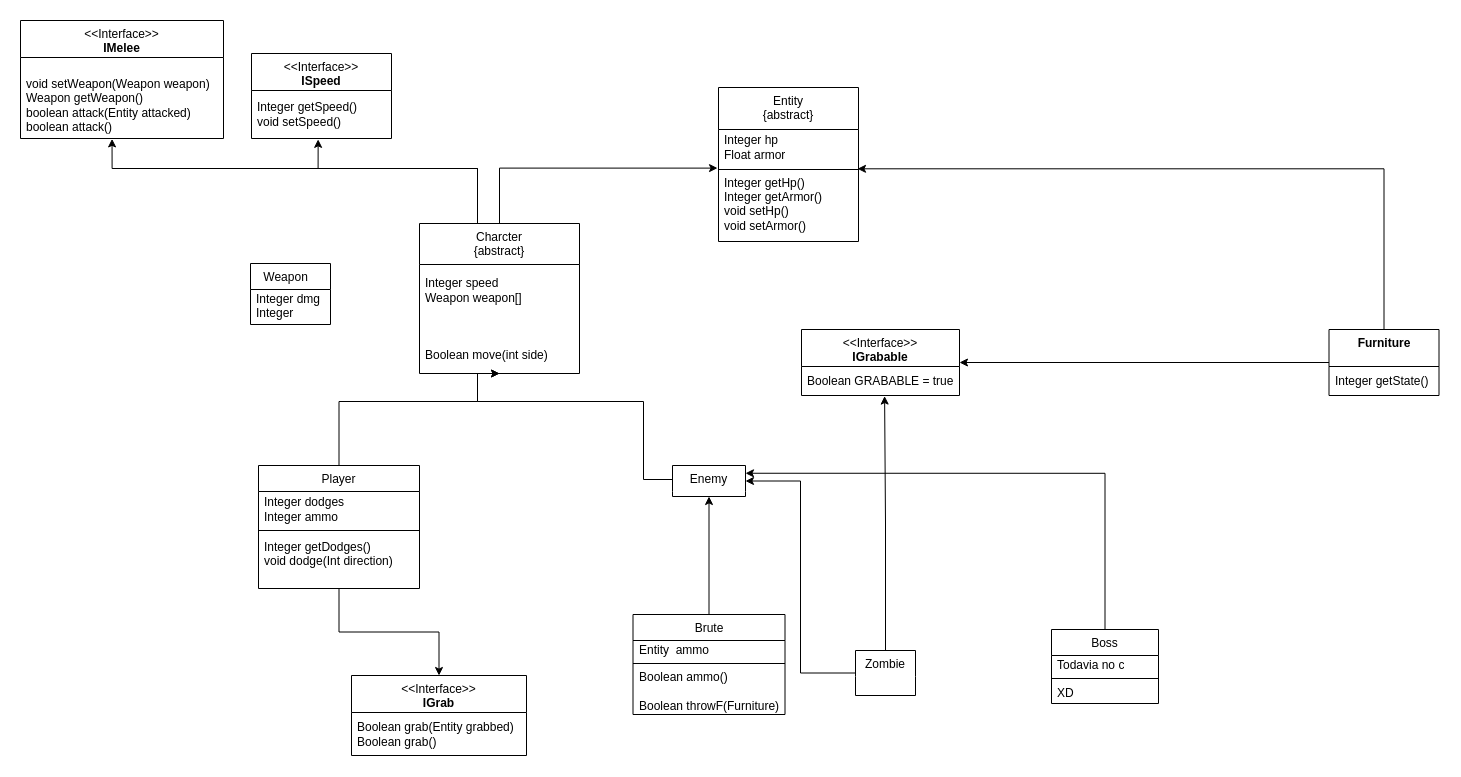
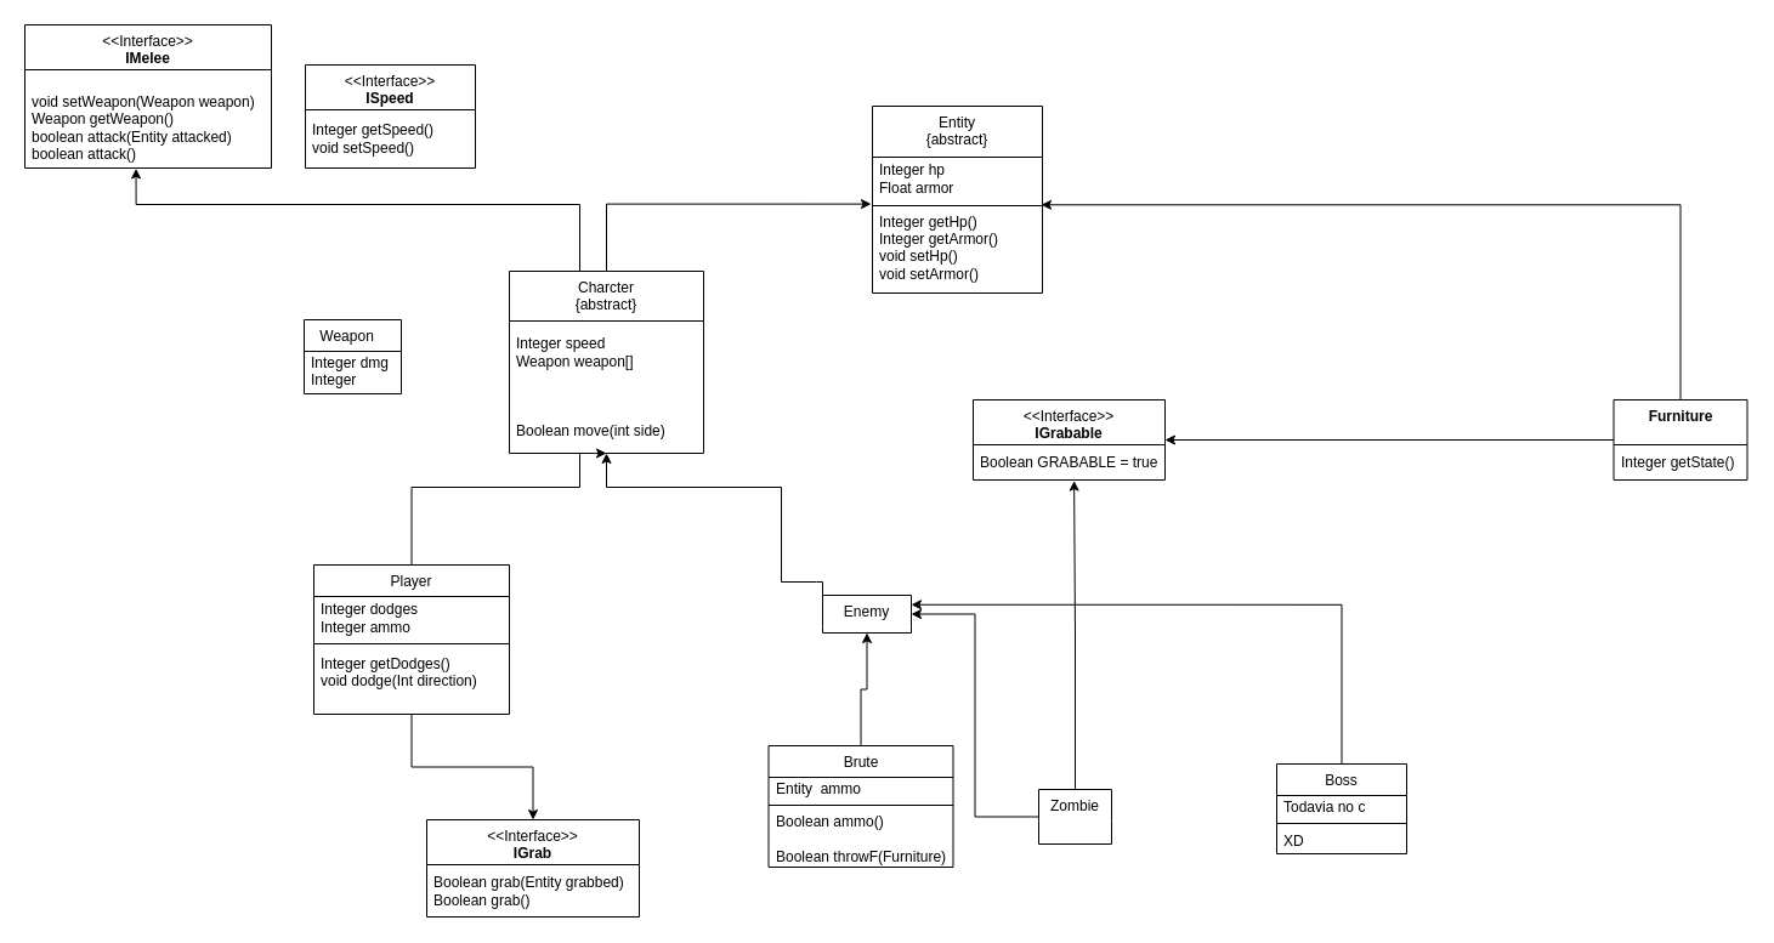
  <mxCell id="0" />
  <mxCell id="1" parent="0" />
  <mxCell id="2" value="&lt;div&gt;Entity&lt;/div&gt;&lt;div&gt;{abstract}&lt;/div&gt;" style="swimlane;fontStyle=0;align=center;verticalAlign=top;childLayout=stackLayout;horizontal=1;startSize=42;horizontalStack=0;resizeParent=1;resizeParentMax=0;resizeLast=0;collapsible=0;marginBottom=0;html=1;whiteSpace=wrap;" parent="1" vertex="1"><mxGeometry x="718" y="87" width="140" height="154" as="geometry" /></mxCell>
  <mxCell id="3" value="Integer hp&lt;div&gt;Float armor&lt;/div&gt;" style="text;html=1;strokeColor=none;fillColor=none;align=left;verticalAlign=middle;spacingLeft=4;spacingRight=4;overflow=hidden;rotatable=0;points=[[0,0.5],[1,0.5]];portConstraint=eastwest;whiteSpace=wrap;" parent="2" vertex="1"><mxGeometry y="42" width="140" height="36" as="geometry" /></mxCell>
  <mxCell id="4" value="" style="line;strokeWidth=1;fillColor=none;align=left;verticalAlign=middle;spacingTop=-1;spacingLeft=3;spacingRight=3;rotatable=0;labelPosition=right;points=[];portConstraint=eastwest;" parent="2" vertex="1"><mxGeometry y="78" width="140" height="8" as="geometry" /></mxCell>
  <mxCell id="5" value="&lt;div&gt;Integer getHp()&lt;/div&gt;&lt;div&gt;Integer getArmor()&lt;div&gt;void setHp()&lt;div&gt;void setArmor()&lt;/div&gt;&lt;/div&gt;&lt;/div&gt;&lt;div&gt;&lt;br&gt;&lt;/div&gt;" style="text;html=1;strokeColor=none;fillColor=none;align=left;verticalAlign=middle;spacingLeft=4;spacingRight=4;overflow=hidden;rotatable=0;points=[[0,0.5],[1,0.5]];portConstraint=eastwest;whiteSpace=wrap;" parent="2" vertex="1"><mxGeometry y="86" width="140" height="68" as="geometry" /></mxCell>
- <mxCell id="6" style="edgeStyle=orthogonalEdgeStyle;rounded=0;orthogonalLoop=1;jettySize=auto;html=1;entryX=0.476;entryY=1.018;entryDx=0;entryDy=0;entryPerimeter=0;" parent="1" source="9" target="14" edge="1"><mxGeometry relative="1" as="geometry"><mxPoint x="240" y="379" as="targetPoint" /><Array as="points"><mxPoint x="477" y="168" /><mxPoint x="317" y="168" /></Array></mxGeometry></mxCell>
  <mxCell id="7" style="edgeStyle=orthogonalEdgeStyle;rounded=0;orthogonalLoop=1;jettySize=auto;html=1;entryX=0.451;entryY=1.005;entryDx=0;entryDy=0;entryPerimeter=0;" parent="1" source="9" target="16" edge="1"><mxGeometry relative="1" as="geometry"><Array as="points"><mxPoint x="477" y="168" /><mxPoint x="112" y="168" /></Array></mxGeometry></mxCell>
  <mxCell id="8" style="edgeStyle=orthogonalEdgeStyle;rounded=0;orthogonalLoop=1;jettySize=auto;html=1;entryX=-0.007;entryY=0.328;entryDx=0;entryDy=0;entryPerimeter=0;" parent="1" source="9" target="4" edge="1"><mxGeometry relative="1" as="geometry" /></mxCell>
  <mxCell id="9" value="&lt;div&gt;Charcter&lt;/div&gt;&lt;div&gt;{abstract}&lt;/div&gt;" style="swimlane;fontStyle=0;align=center;verticalAlign=top;childLayout=stackLayout;horizontal=1;startSize=41;horizontalStack=0;resizeParent=1;resizeParentMax=0;resizeLast=0;collapsible=0;marginBottom=0;html=1;whiteSpace=wrap;" parent="1" vertex="1"><mxGeometry x="419" y="223" width="160" height="150" as="geometry" /></mxCell>
  <mxCell id="10" value="&lt;div&gt;Integer speed&lt;/div&gt;&lt;div&gt;&lt;div&gt;Weapon weapon[]&lt;/div&gt;&lt;/div&gt;&lt;div&gt;&lt;br&gt;&lt;/div&gt;&lt;div&gt;&lt;br&gt;&lt;/div&gt;&lt;div&gt;&lt;br&gt;&lt;/div&gt;&lt;div&gt;Boolean move(int side)&lt;br&gt;&lt;/div&gt;" style="text;html=1;strokeColor=none;fillColor=none;align=left;verticalAlign=middle;spacingLeft=4;spacingRight=4;overflow=hidden;rotatable=0;points=[[0,0.5],[1,0.5]];portConstraint=eastwest;whiteSpace=wrap;" parent="9" vertex="1"><mxGeometry y="41" width="160" height="109" as="geometry" /></mxCell>
  <mxCell id="11" style="edgeStyle=orthogonalEdgeStyle;rounded=0;orthogonalLoop=1;jettySize=auto;html=1;entryX=0.993;entryY=0.414;entryDx=0;entryDy=0;entryPerimeter=0;exitX=0.5;exitY=0;exitDx=0;exitDy=0;" parent="1" source="42" target="4" edge="1"><mxGeometry relative="1" as="geometry"><mxPoint x="1385.529" y="347" as="sourcePoint" /></mxGeometry></mxCell>
  <mxCell id="12" style="edgeStyle=orthogonalEdgeStyle;rounded=0;orthogonalLoop=1;jettySize=auto;html=1;entryX=1;entryY=0.5;entryDx=0;entryDy=0;exitX=0;exitY=0.5;exitDx=0;exitDy=0;" parent="1" source="42" target="27" edge="1"><mxGeometry relative="1" as="geometry"><Array as="points" /><mxPoint x="1331" y="362" as="sourcePoint" /></mxGeometry></mxCell>
  <mxCell id="13" value="&amp;lt;&amp;lt;Interface&amp;gt;&amp;gt;&lt;br&gt;&lt;b&gt;ISpeed&lt;/b&gt;&lt;br&gt;" style="swimlane;fontStyle=0;align=center;verticalAlign=top;childLayout=stackLayout;horizontal=1;startSize=37;horizontalStack=0;resizeParent=1;resizeParentMax=0;resizeLast=0;collapsible=0;marginBottom=0;html=1;whiteSpace=wrap;" parent="1" vertex="1"><mxGeometry x="251" y="53" width="140" height="85" as="geometry" /></mxCell>
  <mxCell id="14" value="&lt;div&gt;Integer getSpeed()&lt;/div&gt;&lt;div&gt;&lt;div&gt;void setSpeed()&lt;/div&gt;&lt;/div&gt;" style="text;html=1;strokeColor=none;fillColor=none;align=left;verticalAlign=middle;spacingLeft=4;spacingRight=4;overflow=hidden;rotatable=0;points=[[0,0.5],[1,0.5]];portConstraint=eastwest;whiteSpace=wrap;" parent="13" vertex="1"><mxGeometry y="37" width="140" height="48" as="geometry" /></mxCell>
  <mxCell id="15" value="&amp;lt;&amp;lt;Interface&amp;gt;&amp;gt;&lt;br&gt;&lt;b&gt;IMelee&lt;/b&gt;" style="swimlane;fontStyle=0;align=center;verticalAlign=top;childLayout=stackLayout;horizontal=1;startSize=37;horizontalStack=0;resizeParent=1;resizeParentMax=0;resizeLast=0;collapsible=0;marginBottom=0;html=1;whiteSpace=wrap;" parent="1" vertex="1"><mxGeometry x="20" y="20" width="203" height="118" as="geometry" /></mxCell>
  <mxCell id="16" value="&lt;br&gt;&lt;div&gt;&lt;/div&gt;&lt;div&gt;void setWeapon(Weapon weapon)&lt;/div&gt;&lt;div&gt;&lt;div&gt;&lt;div&gt;Weapon getWeapon()&lt;/div&gt;&lt;/div&gt;&lt;/div&gt;&lt;div&gt;boolean attack(Entity attacked)&lt;/div&gt;&lt;div&gt;boolean attack()&lt;/div&gt;" style="text;html=1;strokeColor=none;fillColor=none;align=left;verticalAlign=middle;spacingLeft=4;spacingRight=4;overflow=hidden;rotatable=0;points=[[0,0.5],[1,0.5]];portConstraint=eastwest;whiteSpace=wrap;" parent="15" vertex="1"><mxGeometry y="37" width="203" height="81" as="geometry" /></mxCell>
  <mxCell id="17" style="edgeStyle=orthogonalEdgeStyle;rounded=0;orthogonalLoop=1;jettySize=auto;html=1;entryX=0.5;entryY=1;entryDx=0;entryDy=0;" parent="1" source="19" target="9" edge="1"><mxGeometry relative="1" as="geometry"><Array as="points"><mxPoint x="339" y="401" /><mxPoint x="477" y="401" /></Array></mxGeometry></mxCell>
  <mxCell id="18" style="edgeStyle=orthogonalEdgeStyle;rounded=0;orthogonalLoop=1;jettySize=auto;html=1;" parent="1" source="19" target="25" edge="1"><mxGeometry relative="1" as="geometry" /></mxCell>
  <mxCell id="19" value="Player" style="swimlane;fontStyle=0;align=center;verticalAlign=top;childLayout=stackLayout;horizontal=1;startSize=26;horizontalStack=0;resizeParent=1;resizeParentMax=0;resizeLast=0;collapsible=0;marginBottom=0;html=1;whiteSpace=wrap;" parent="1" vertex="1"><mxGeometry x="258" y="465" width="161" height="123" as="geometry" /></mxCell>
  <mxCell id="20" value="&lt;div&gt;Integer dodges&lt;/div&gt;&lt;div&gt;Integer ammo&lt;/div&gt;" style="text;html=1;strokeColor=none;fillColor=none;align=left;verticalAlign=middle;spacingLeft=4;spacingRight=4;overflow=hidden;rotatable=0;points=[[0,0.5],[1,0.5]];portConstraint=eastwest;whiteSpace=wrap;" parent="19" vertex="1"><mxGeometry y="26" width="161" height="35" as="geometry" /></mxCell>
  <mxCell id="21" value="" style="line;strokeWidth=1;fillColor=none;align=left;verticalAlign=middle;spacingTop=-1;spacingLeft=3;spacingRight=3;rotatable=0;labelPosition=right;points=[];portConstraint=eastwest;" parent="19" vertex="1"><mxGeometry y="61" width="161" height="8" as="geometry" /></mxCell>
  <mxCell id="22" value="&lt;div&gt;Integer getDodges()&lt;/div&gt;&lt;div&gt;void dodge(Int direction)&lt;/div&gt;&lt;div&gt;&lt;br&gt;&lt;/div&gt;" style="text;html=1;strokeColor=none;fillColor=none;align=left;verticalAlign=middle;spacingLeft=4;spacingRight=4;overflow=hidden;rotatable=0;points=[[0,0.5],[1,0.5]];portConstraint=eastwest;whiteSpace=wrap;" parent="19" vertex="1"><mxGeometry y="69" width="161" height="54" as="geometry" /></mxCell>
  <mxCell id="23" style="edgeStyle=orthogonalEdgeStyle;rounded=0;orthogonalLoop=1;jettySize=auto;html=1;entryX=0.5;entryY=1;entryDx=0;entryDy=0;exitX=0;exitY=0.5;exitDx=0;exitDy=0;" parent="1" source="24" target="9" edge="1"><mxGeometry relative="1" as="geometry"><Array as="points"><mxPoint x="672" y="479" /><mxPoint x="643" y="479" /><mxPoint x="643" y="401" /><mxPoint x="477" y="401" /></Array></mxGeometry></mxCell>
- <mxCell id="24" value="Enemy" style="swimlane;fontStyle=0;align=center;verticalAlign=top;childLayout=stackLayout;horizontal=1;startSize=26;horizontalStack=0;resizeParent=1;resizeParentMax=0;resizeLast=0;collapsible=0;marginBottom=0;html=1;whiteSpace=wrap;swimlaneLine=0;" parent="1" vertex="1"><mxGeometry x="672" y="465" width="73" height="31" as="geometry" /></mxCell>
+ <mxCell id="24" value="Enemy" style="swimlane;fontStyle=0;align=center;verticalAlign=top;childLayout=stackLayout;horizontal=1;startSize=26;horizontalStack=0;resizeParent=1;resizeParentMax=0;resizeLast=0;collapsible=0;marginBottom=0;html=1;whiteSpace=wrap;swimlaneLine=0;" parent="1" vertex="1"><mxGeometry x="677" y="490" width="73" height="31" as="geometry" /></mxCell>
  <mxCell id="25" value="&amp;lt;&amp;lt;Interface&amp;gt;&amp;gt;&lt;br&gt;&lt;b&gt;IGrab&lt;/b&gt;" style="swimlane;fontStyle=0;align=center;verticalAlign=top;childLayout=stackLayout;horizontal=1;startSize=37;horizontalStack=0;resizeParent=1;resizeParentMax=0;resizeLast=0;collapsible=0;marginBottom=0;html=1;whiteSpace=wrap;" parent="1" vertex="1"><mxGeometry x="351" y="675" width="175" height="80" as="geometry" /></mxCell>
  <mxCell id="26" value="&lt;div&gt;Boolean grab(Entity grabbed)&lt;/div&gt;&lt;div&gt;Boolean grab()&lt;br&gt;&lt;/div&gt;" style="text;html=1;strokeColor=none;fillColor=none;align=left;verticalAlign=middle;spacingLeft=4;spacingRight=4;overflow=hidden;rotatable=0;points=[[0,0.5],[1,0.5]];portConstraint=eastwest;whiteSpace=wrap;" parent="25" vertex="1"><mxGeometry y="37" width="175" height="43" as="geometry" /></mxCell>
  <mxCell id="27" value="&amp;lt;&amp;lt;Interface&amp;gt;&amp;gt;&lt;br&gt;&lt;b&gt;IGrabable&lt;/b&gt;" style="swimlane;fontStyle=0;align=center;verticalAlign=top;childLayout=stackLayout;horizontal=1;startSize=37;horizontalStack=0;resizeParent=1;resizeParentMax=0;resizeLast=0;collapsible=0;marginBottom=0;html=1;whiteSpace=wrap;" parent="1" vertex="1"><mxGeometry x="801" y="329" width="158" height="66" as="geometry" /></mxCell>
  <mxCell id="28" value="Boolean GRABABLE = true" style="text;html=1;strokeColor=none;fillColor=none;align=left;verticalAlign=middle;spacingLeft=4;spacingRight=4;overflow=hidden;rotatable=0;points=[[0,0.5],[1,0.5]];portConstraint=eastwest;whiteSpace=wrap;" parent="27" vertex="1"><mxGeometry y="37" width="158" height="29" as="geometry" /></mxCell>
  <mxCell id="29" style="edgeStyle=orthogonalEdgeStyle;rounded=0;orthogonalLoop=1;jettySize=auto;html=1;entryX=1;entryY=0.5;entryDx=0;entryDy=0;" parent="1" source="31" target="24" edge="1"><mxGeometry relative="1" as="geometry" /></mxCell>
  <mxCell id="30" style="edgeStyle=orthogonalEdgeStyle;rounded=0;orthogonalLoop=1;jettySize=auto;html=1;entryX=0.526;entryY=1.02;entryDx=0;entryDy=0;entryPerimeter=0;" parent="1" source="31" target="28" edge="1"><mxGeometry relative="1" as="geometry" /></mxCell>
  <mxCell id="31" value="Zombie" style="swimlane;fontStyle=0;align=center;verticalAlign=top;childLayout=stackLayout;horizontal=1;startSize=26;horizontalStack=0;resizeParent=1;resizeParentMax=0;resizeLast=0;collapsible=0;marginBottom=0;html=1;whiteSpace=wrap;swimlaneLine=0;" parent="1" vertex="1"><mxGeometry x="855" y="650" width="60" height="45" as="geometry" /></mxCell>
  <mxCell id="32" style="edgeStyle=orthogonalEdgeStyle;rounded=0;orthogonalLoop=1;jettySize=auto;html=1;entryX=0.5;entryY=1;entryDx=0;entryDy=0;" parent="1" source="33" target="24" edge="1"><mxGeometry relative="1" as="geometry" /></mxCell>
  <mxCell id="33" value="Brute" style="swimlane;fontStyle=0;align=center;verticalAlign=top;childLayout=stackLayout;horizontal=1;startSize=26;horizontalStack=0;resizeParent=1;resizeParentMax=0;resizeLast=0;collapsible=0;marginBottom=0;html=1;whiteSpace=wrap;" parent="1" vertex="1"><mxGeometry x="632.5" y="614" width="152" height="100" as="geometry" /></mxCell>
  <mxCell id="34" value="Entity&amp;nbsp; ammo" style="text;html=1;strokeColor=none;fillColor=none;align=left;verticalAlign=middle;spacingLeft=4;spacingRight=4;overflow=hidden;rotatable=0;points=[[0,0.5],[1,0.5]];portConstraint=eastwest;whiteSpace=wrap;" parent="33" vertex="1"><mxGeometry y="26" width="152" height="19" as="geometry" /></mxCell>
  <mxCell id="35" value="" style="line;strokeWidth=1;fillColor=none;align=left;verticalAlign=middle;spacingTop=-1;spacingLeft=3;spacingRight=3;rotatable=0;labelPosition=right;points=[];portConstraint=eastwest;" parent="33" vertex="1"><mxGeometry y="45" width="152" height="8" as="geometry" /></mxCell>
  <mxCell id="36" value="&lt;div&gt;Boolean ammo()&lt;/div&gt;&lt;div&gt;&lt;br&gt;&lt;/div&gt;Boolean throwF(Furniture)" style="text;html=1;strokeColor=none;fillColor=none;align=left;verticalAlign=middle;spacingLeft=4;spacingRight=4;overflow=hidden;rotatable=0;points=[[0,0.5],[1,0.5]];portConstraint=eastwest;whiteSpace=wrap;" parent="33" vertex="1"><mxGeometry y="53" width="152" height="47" as="geometry" /></mxCell>
  <mxCell id="37" style="edgeStyle=orthogonalEdgeStyle;rounded=0;orthogonalLoop=1;jettySize=auto;html=1;entryX=1;entryY=0.25;entryDx=0;entryDy=0;exitX=0.5;exitY=0;exitDx=0;exitDy=0;" parent="1" source="38" target="24" edge="1"><mxGeometry relative="1" as="geometry"><mxPoint x="866" y="458" as="targetPoint" /></mxGeometry></mxCell>
  <mxCell id="38" value="Boss" style="swimlane;fontStyle=0;align=center;verticalAlign=top;childLayout=stackLayout;horizontal=1;startSize=26;horizontalStack=0;resizeParent=1;resizeParentMax=0;resizeLast=0;collapsible=0;marginBottom=0;html=1;whiteSpace=wrap;" parent="1" vertex="1"><mxGeometry x="1051" y="629" width="107" height="74" as="geometry" /></mxCell>
  <mxCell id="39" value="Todavia no c" style="text;html=1;strokeColor=none;fillColor=none;align=left;verticalAlign=middle;spacingLeft=4;spacingRight=4;overflow=hidden;rotatable=0;points=[[0,0.5],[1,0.5]];portConstraint=eastwest;whiteSpace=wrap;" parent="38" vertex="1"><mxGeometry y="26" width="107" height="19" as="geometry" /></mxCell>
  <mxCell id="40" value="" style="line;strokeWidth=1;fillColor=none;align=left;verticalAlign=middle;spacingTop=-1;spacingLeft=3;spacingRight=3;rotatable=0;labelPosition=right;points=[];portConstraint=eastwest;" parent="38" vertex="1"><mxGeometry y="45" width="107" height="8" as="geometry" /></mxCell>
  <mxCell id="41" value="XD" style="text;html=1;strokeColor=none;fillColor=none;align=left;verticalAlign=middle;spacingLeft=4;spacingRight=4;overflow=hidden;rotatable=0;points=[[0,0.5],[1,0.5]];portConstraint=eastwest;whiteSpace=wrap;" parent="38" vertex="1"><mxGeometry y="53" width="107" height="21" as="geometry" /></mxCell>
  <mxCell id="42" value="&lt;b&gt;Furniture&lt;/b&gt;" style="swimlane;fontStyle=0;align=center;verticalAlign=top;childLayout=stackLayout;horizontal=1;startSize=37;horizontalStack=0;resizeParent=1;resizeParentMax=0;resizeLast=0;collapsible=0;marginBottom=0;html=1;whiteSpace=wrap;" parent="1" vertex="1"><mxGeometry x="1328.5" y="329" width="110" height="66" as="geometry" /></mxCell>
  <mxCell id="43" value="Integer getState()" style="text;html=1;strokeColor=none;fillColor=none;align=left;verticalAlign=middle;spacingLeft=4;spacingRight=4;overflow=hidden;rotatable=0;points=[[0,0.5],[1,0.5]];portConstraint=eastwest;whiteSpace=wrap;" parent="42" vertex="1"><mxGeometry y="37" width="110" height="29" as="geometry" /></mxCell>
  <mxCell id="44" value="Weapon&lt;span style=&quot;white-space: pre;&quot;&gt;&#09;&lt;/span&gt;" style="swimlane;fontStyle=0;align=center;verticalAlign=top;childLayout=stackLayout;horizontal=1;startSize=26;horizontalStack=0;resizeParent=1;resizeParentMax=0;resizeLast=0;collapsible=0;marginBottom=0;html=1;whiteSpace=wrap;" vertex="1" parent="1"><mxGeometry x="250" y="263" width="80" height="61" as="geometry" /></mxCell>
  <mxCell id="45" value="&lt;div&gt;Integer dmg&lt;br&gt;&lt;/div&gt;&lt;div&gt;Integer range&lt;br&gt;&lt;/div&gt;" style="text;html=1;strokeColor=none;fillColor=none;align=left;verticalAlign=middle;spacingLeft=4;spacingRight=4;overflow=hidden;rotatable=0;points=[[0,0.5],[1,0.5]];portConstraint=eastwest;whiteSpace=wrap;" vertex="1" parent="44"><mxGeometry y="26" width="80" height="35" as="geometry" /></mxCell>
